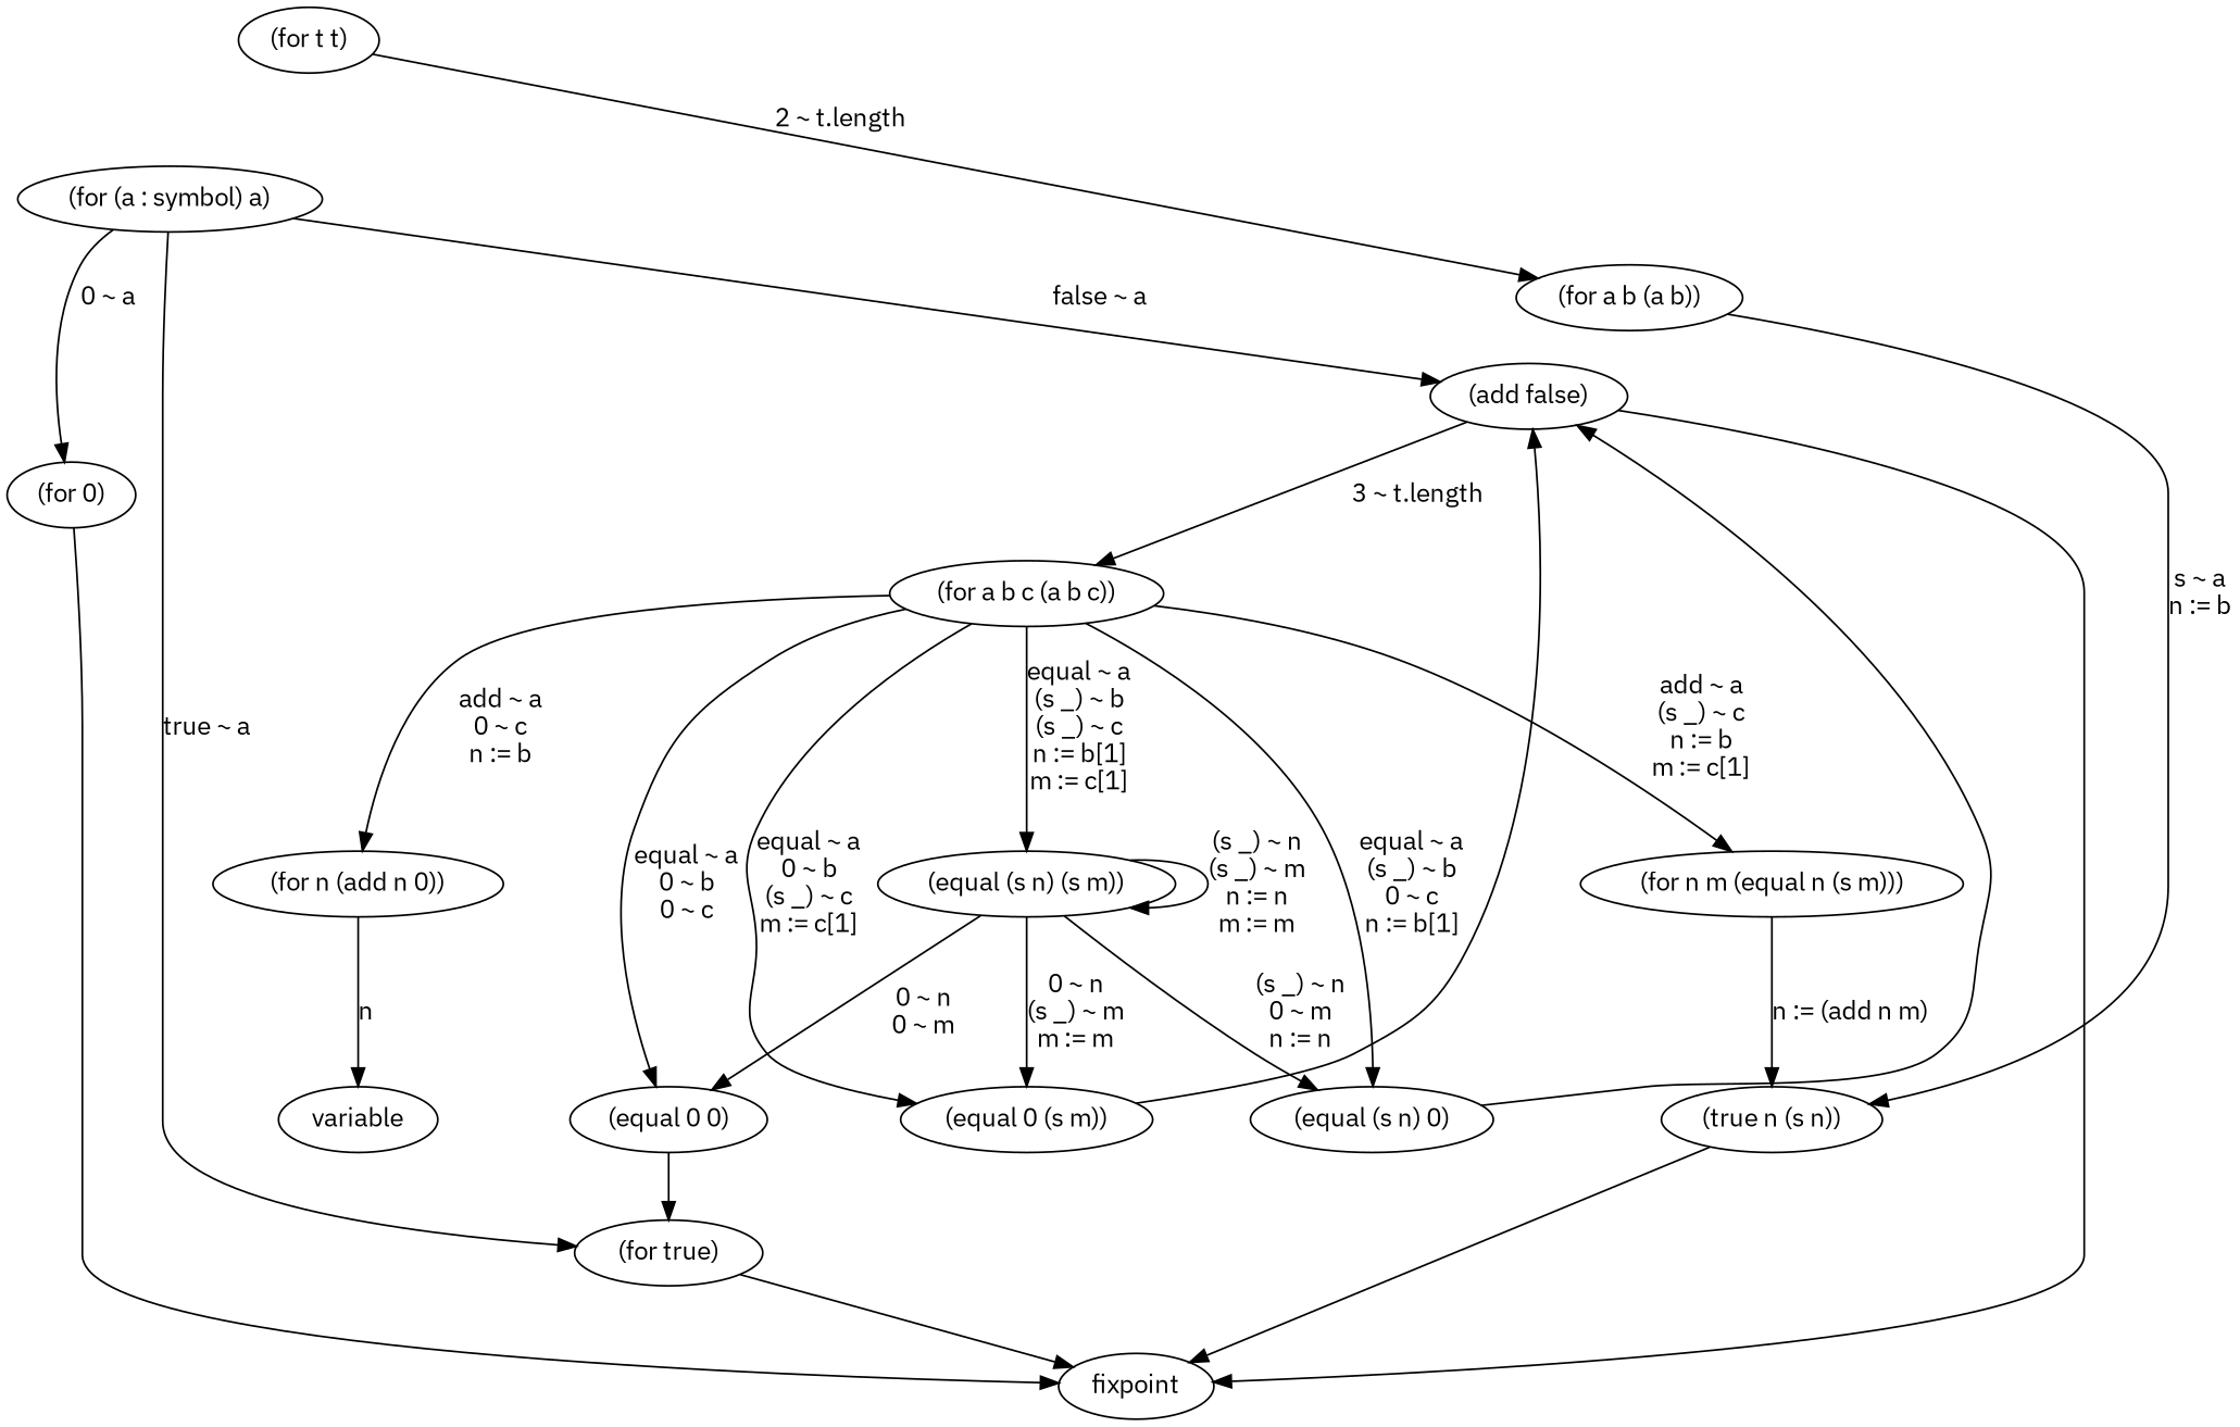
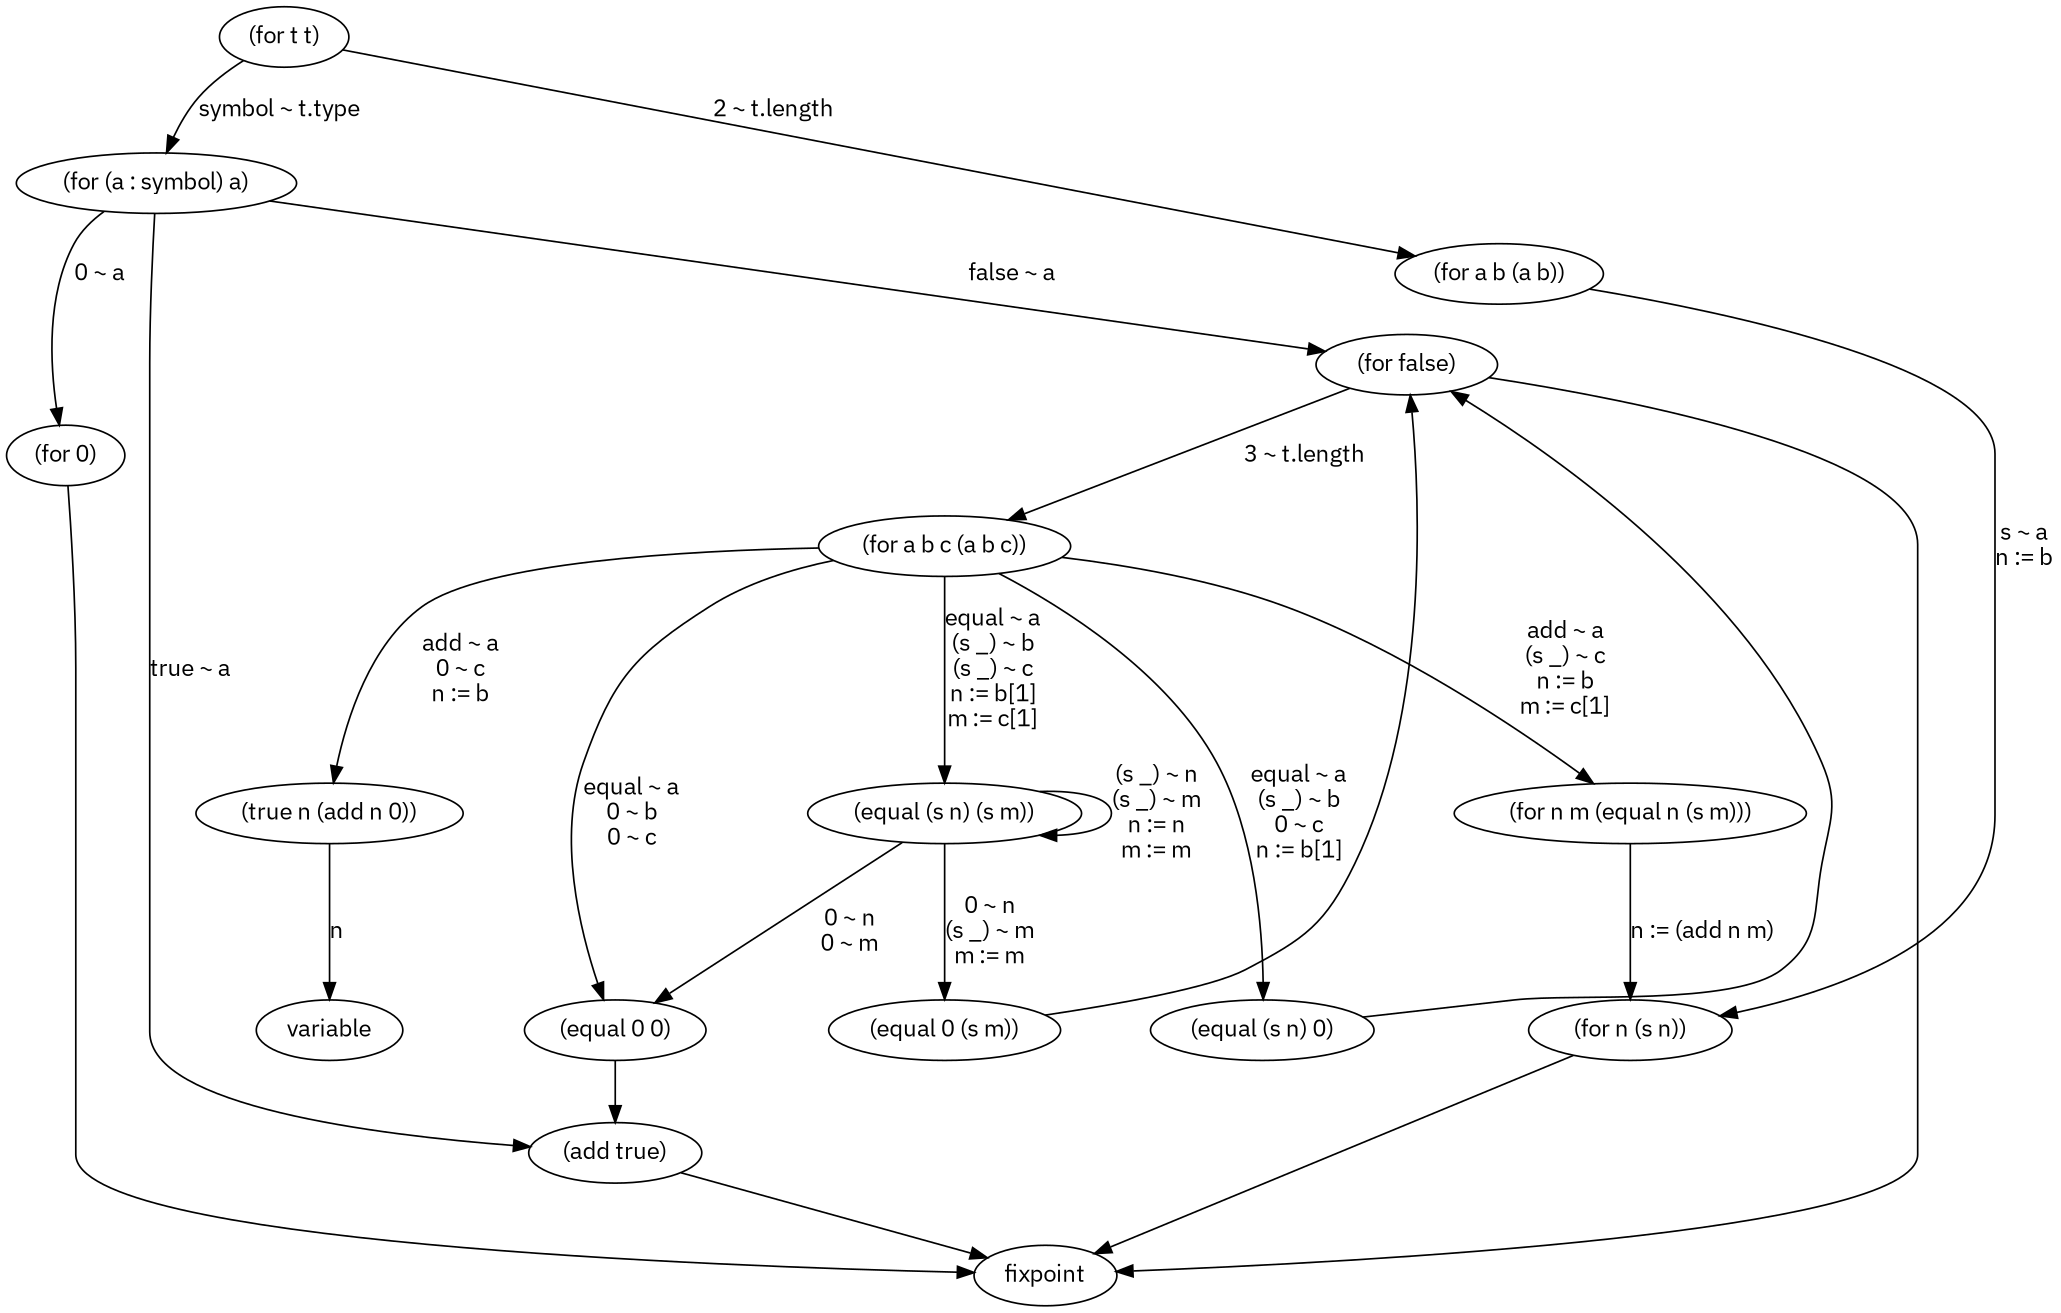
  digraph {
    compound=true
    fontname="IBM Plex Sans"
    node [fontname="IBM Plex Sans"]
    edge [fontname="IBM Plex Sans"]
    n1 [label="(for t t)"]
    n2 [label="(for (a : symbol) a)"]
    n3 [label="(for a b (a b))"]
    n4 [label="(for 0)"]
-   n5 [label="(for true)"]
-   n6 [label="(add false)"]
-   n7 [label="(true n (s n))"]
+   n5 [label="(add true)"]
+   n6 [label="(for false)"]
+   n7 [label="(for n (s n))"]
    n8 [label="(for a b c (a b c))"]
-   n9 [label="(for n (add n 0))"]
+   n9 [label="(true n (add n 0))"]
    n10 [label="(for n m (equal n (s m)))"]
    n11 [label="(equal 0 0)"]
    n12 [label="(equal (s n) 0)"]
    n13 [label="(equal 0 (s m))"]
    n14 [label="(equal (s n) (s m))"]
    n15 [label=variable]
    n16 [label=fixpoint]
+   n1 -> n2 [label="symbol ~ t.type"]
    n1 -> n3 [label="2 ~ t.length"]
    n2 -> n4 [label="0 ~ a"]
    n2 -> n5 [label="true ~ a"]
    n2 -> n6 [label="false ~ a"]
    n3 -> n7 [label="s ~ a\nn := b"]
    n4 -> n16
    n5 -> n16
    n6 -> n8 [label="3 ~ t.length"]
    n6 -> n16
    n7 -> n16
    n8 -> n9 [label="add ~ a\n0 ~ c\nn := b"]
    n8 -> n10 [label="add ~ a\n(s _) ~ c\nn := b\nm := c[1]"]
    n8 -> n11 [label="equal ~ a\n0 ~ b\n0 ~ c"]
    n8 -> n12 [label="equal ~ a\n(s _) ~ b\n0 ~ c\nn := b[1]"]
-   n8 -> n13 [label="equal ~ a\n0 ~ b\n(s _) ~ c\nm := c[1]"]
    n8 -> n14 [label="equal ~ a\n(s _) ~ b\n(s _) ~ c\nn := b[1]\nm := c[1]"]
    n9 -> n15 [label=n]
    n10 -> n7 [label="n := (add n m)"]
    n11 -> n5
    n12 -> n6
    n13 -> n6
    n14 -> n11 [label="0 ~ n\n0 ~ m"]
-   n14 -> n12 [label="(s _) ~ n\n0 ~ m\nn := n"]
    n14 -> n13 [label="0 ~ n\n(s _) ~ m\nm := m"]
    n14 -> n14 [label="(s _) ~ n\n(s _) ~ m\nn := n\nm := m"]
  }
